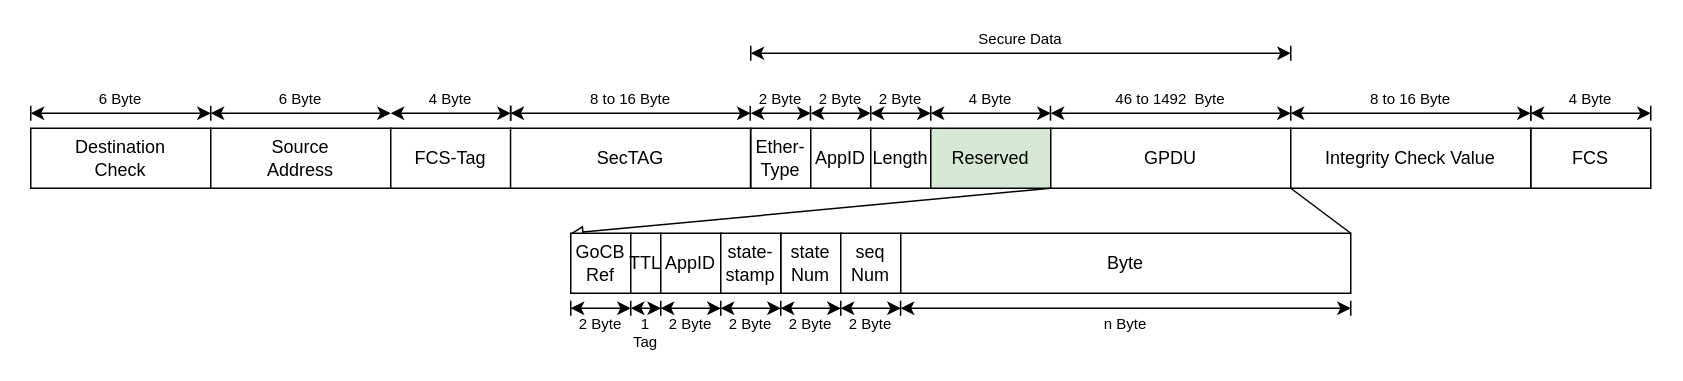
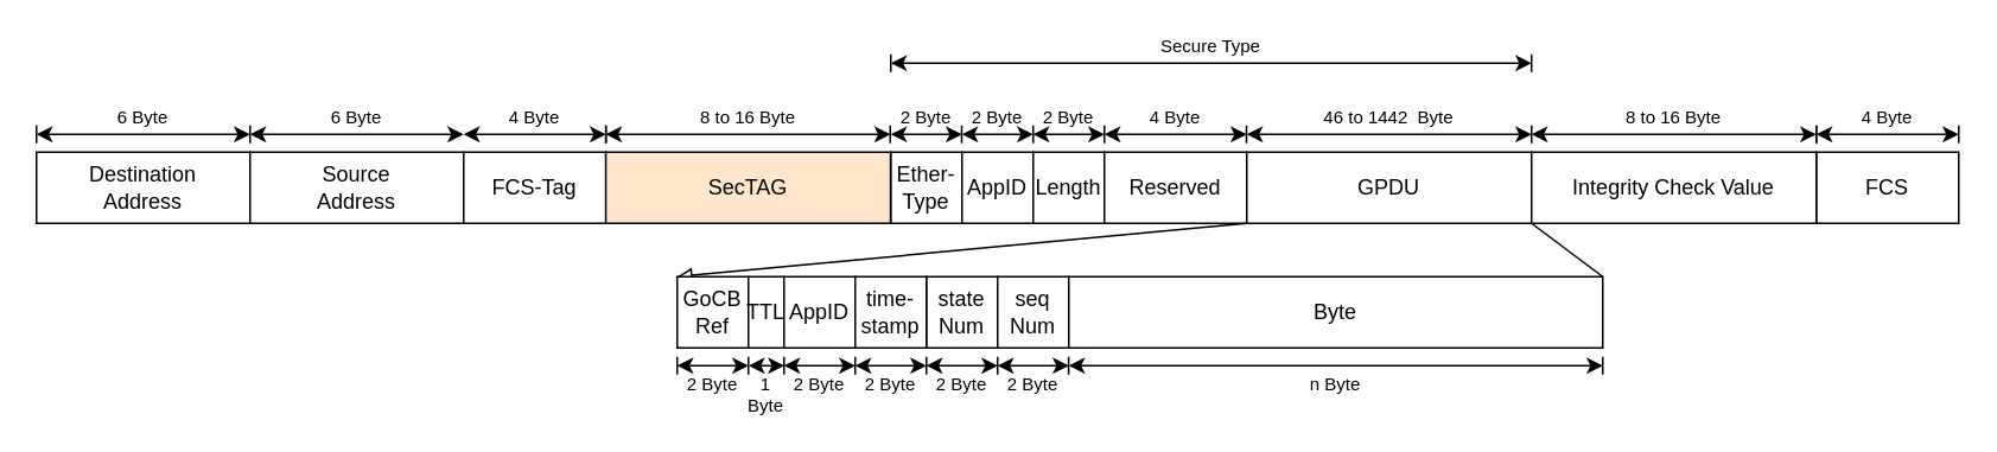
  <mxCell id="0" />
  <mxCell id="1" parent="0" />
  <mxCell id="2" value="" style="endArrow=classic;startArrow=classic;html=1;rounded=0;" parent="1" edge="1"><mxGeometry width="50" height="50" relative="1" as="geometry"><mxPoint x="20" y="75" as="sourcePoint" /><mxPoint y="75" as="targetPoint" x="140" /></mxGeometry></mxCell>
  <mxCell id="3" value="" style="endArrow=none;html=1;rounded=0;" parent="1" edge="1"><mxGeometry width="50" height="50" relative="1" as="geometry"><mxPoint x="20" y="80" as="sourcePoint" /><mxPoint x="20" y="70" as="targetPoint" /></mxGeometry></mxCell>
  <mxCell id="4" value="" style="endArrow=none;html=1;rounded=0;" parent="1" edge="1"><mxGeometry width="50" height="50" relative="1" as="geometry"><mxPoint y="80" as="sourcePoint" x="140" /><mxPoint y="70" as="targetPoint" x="140" /></mxGeometry></mxCell>
  <mxCell id="5" value="" style="endArrow=classic;startArrow=classic;html=1;rounded=0;" parent="1" edge="1"><mxGeometry width="50" height="50" relative="1" as="geometry"><mxPoint y="75" as="sourcePoint" x="140" /><mxPoint x="260" y="75" as="targetPoint" /></mxGeometry></mxCell>
  <mxCell id="6" value="" style="endArrow=none;html=1;rounded=0;" parent="1" edge="1"><mxGeometry width="50" height="50" relative="1" as="geometry"><mxPoint x="339.86" y="80" as="sourcePoint" /><mxPoint x="339.86" y="70" as="targetPoint" /></mxGeometry></mxCell>
  <mxCell id="7" value="" style="endArrow=classic;startArrow=classic;html=1;rounded=0;" parent="1" edge="1"><mxGeometry width="50" height="50" relative="1" as="geometry"><mxPoint x="260" y="75" as="sourcePoint" /><mxPoint x="340" y="75" as="targetPoint" /></mxGeometry></mxCell>
  <mxCell id="8" value="" style="endArrow=classic;startArrow=classic;html=1;rounded=0;" parent="1" edge="1"><mxGeometry width="50" height="50" relative="1" as="geometry"><mxPoint x="500" y="75" as="sourcePoint" /><mxPoint x="540" y="75" as="targetPoint" /></mxGeometry></mxCell>
  <mxCell id="9" value="" style="endArrow=classic;startArrow=classic;html=1;rounded=0;" parent="1" edge="1"><mxGeometry width="50" height="50" relative="1" as="geometry"><mxPoint x="540" y="75" as="sourcePoint" /><mxPoint x="580" y="75" as="targetPoint" /></mxGeometry></mxCell>
  <mxCell id="10" value="" style="endArrow=classic;startArrow=classic;html=1;rounded=0;" parent="1" edge="1"><mxGeometry width="50" height="50" relative="1" as="geometry"><mxPoint x="580" y="75" as="sourcePoint" /><mxPoint x="620" y="75" as="targetPoint" /></mxGeometry></mxCell>
  <mxCell id="11" value="" style="endArrow=classic;startArrow=classic;html=1;rounded=0;" parent="1" edge="1"><mxGeometry width="50" height="50" relative="1" as="geometry"><mxPoint x="620" y="75" as="sourcePoint" /><mxPoint x="700" y="75" as="targetPoint" /></mxGeometry></mxCell>
  <mxCell id="12" value="" style="endArrow=classic;startArrow=classic;html=1;rounded=0;" parent="1" edge="1"><mxGeometry width="50" height="50" relative="1" as="geometry"><mxPoint x="700" y="75" as="sourcePoint" /><mxPoint x="860" y="75" as="targetPoint" /></mxGeometry></mxCell>
  <mxCell id="13" value="" style="endArrow=classic;startArrow=classic;html=1;rounded=0;" parent="1" edge="1"><mxGeometry width="50" height="50" relative="1" as="geometry"><mxPoint x="1020" y="75" as="sourcePoint" /><mxPoint x="1100" y="75" as="targetPoint" /></mxGeometry></mxCell>
  <mxCell id="14" value="" style="endArrow=none;html=1;rounded=0;" parent="1" edge="1"><mxGeometry width="50" height="50" relative="1" as="geometry"><mxPoint x="340" y="80" as="sourcePoint" /><mxPoint x="340" y="70" as="targetPoint" /></mxGeometry></mxCell>
  <mxCell id="15" value="" style="endArrow=none;html=1;rounded=0;" parent="1" edge="1"><mxGeometry width="50" height="50" relative="1" as="geometry"><mxPoint x="539.84" y="80" as="sourcePoint" /><mxPoint x="539.84" y="70" as="targetPoint" /></mxGeometry></mxCell>
  <mxCell id="16" value="" style="endArrow=none;html=1;rounded=0;" parent="1" edge="1"><mxGeometry width="50" height="50" relative="1" as="geometry"><mxPoint x="580" y="80" as="sourcePoint" /><mxPoint x="580" y="70" as="targetPoint" /></mxGeometry></mxCell>
  <mxCell id="17" value="" style="endArrow=none;html=1;rounded=0;" parent="1" edge="1"><mxGeometry width="50" height="50" relative="1" as="geometry"><mxPoint x="620" y="80" as="sourcePoint" /><mxPoint x="620" y="70" as="targetPoint" /></mxGeometry></mxCell>
  <mxCell id="18" value="" style="endArrow=none;html=1;rounded=0;" parent="1" edge="1"><mxGeometry width="50" height="50" relative="1" as="geometry"><mxPoint x="699.84" y="80" as="sourcePoint" /><mxPoint x="699.84" y="70" as="targetPoint" /></mxGeometry></mxCell>
  <mxCell id="19" value="" style="endArrow=none;html=1;rounded=0;" parent="1" edge="1"><mxGeometry width="50" height="50" relative="1" as="geometry"><mxPoint x="1020" y="80" as="sourcePoint" /><mxPoint x="1020" y="70" as="targetPoint" /></mxGeometry></mxCell>
  <mxCell id="20" value="" style="endArrow=none;html=1;rounded=0;" parent="1" edge="1"><mxGeometry width="50" height="50" relative="1" as="geometry"><mxPoint x="1100" y="80" as="sourcePoint" /><mxPoint x="1100" y="70" as="targetPoint" /></mxGeometry></mxCell>
- <mxCell id="21" value="&lt;font style=&quot;font-size: 12px;&quot;&gt;Destination &lt;br style=&quot;&quot;&gt;Check&lt;/font&gt;" style="rounded=0;whiteSpace=wrap;html=1;" parent="1" vertex="1"><mxGeometry x="20" y="85" width="120" height="40" as="geometry" /></mxCell>
+ <mxCell id="21" value="&lt;font style=&quot;font-size: 12px;&quot;&gt;Destination &lt;br style=&quot;&quot;&gt;Address&lt;/font&gt;" style="rounded=0;whiteSpace=wrap;html=1;" parent="1" vertex="1"><mxGeometry x="20" y="85" width="120" height="40" as="geometry" /></mxCell>
  <mxCell id="22" value="&lt;font style=&quot;font-size: 12px;&quot;&gt;Source &lt;br&gt;Address&lt;/font&gt;" style="rounded=0;whiteSpace=wrap;html=1;" parent="1" vertex="1"><mxGeometry y="85" width="120" height="40" as="geometry" x="140" /></mxCell>
  <mxCell id="23" value="&lt;font style=&quot;font-size: 12px;&quot;&gt;FCS-Tag&lt;/font&gt;" style="rounded=0;whiteSpace=wrap;html=1;" parent="1" vertex="1"><mxGeometry x="260" y="85" width="80" height="40" as="geometry" /></mxCell>
  <mxCell id="24" value="&lt;font style=&quot;font-size: 12px;&quot;&gt;Ether-Type&lt;/font&gt;" style="rounded=0;whiteSpace=wrap;html=1;" parent="1" vertex="1"><mxGeometry x="500" y="85" width="40" height="40" as="geometry" /></mxCell>
  <mxCell id="25" value="&lt;font style=&quot;font-size: 12px;&quot;&gt;AppID&lt;/font&gt;" style="rounded=0;whiteSpace=wrap;html=1;" parent="1" vertex="1"><mxGeometry x="540" y="85" width="40" height="40" as="geometry" /></mxCell>
  <mxCell id="26" value="Length" style="rounded=0;whiteSpace=wrap;html=1;" parent="1" vertex="1"><mxGeometry x="580" y="85" width="40" height="40" as="geometry" /></mxCell>
- <mxCell id="27" value="&lt;font style=&quot;font-size: 12px;&quot;&gt;Reserved&lt;/font&gt;" style="rounded=0;whiteSpace=wrap;html=1;fillColor=#d5e8d4;" parent="1" vertex="1"><mxGeometry x="620" y="85" width="80" height="40" as="geometry" /></mxCell>
+ <mxCell id="27" value="&lt;font style=&quot;font-size: 12px;&quot;&gt;Reserved&lt;/font&gt;" style="rounded=0;whiteSpace=wrap;html=1;" parent="1" vertex="1"><mxGeometry x="620" y="85" width="80" height="40" as="geometry" /></mxCell>
  <mxCell id="28" value="&lt;font style=&quot;font-size: 12px;&quot;&gt;GPDU&lt;/font&gt;" style="rounded=0;whiteSpace=wrap;html=1;" parent="1" vertex="1"><mxGeometry x="700" y="85" width="160" height="40" as="geometry" /></mxCell>
  <mxCell id="29" value="&lt;font style=&quot;font-size: 12px;&quot;&gt;FCS&lt;/font&gt;" style="rounded=0;whiteSpace=wrap;html=1;" parent="1" vertex="1"><mxGeometry x="1020" y="85" width="80" height="40" as="geometry" /></mxCell>
  <mxCell id="30" value="6 Byte" style="text;html=1;strokeColor=none;fillColor=none;align=center;verticalAlign=middle;whiteSpace=wrap;rounded=0;fontSize=10;" parent="1" vertex="1"><mxGeometry x="50" y="60" width="60" height="10" as="geometry" /></mxCell>
  <mxCell id="31" value="6 Byte" style="text;html=1;strokeColor=none;fillColor=none;align=center;verticalAlign=middle;whiteSpace=wrap;rounded=0;fontSize=10;" parent="1" vertex="1"><mxGeometry x="170" y="60" width="60" height="10" as="geometry" /></mxCell>
  <mxCell id="32" value="4 Byte" style="text;html=1;strokeColor=none;fillColor=none;align=center;verticalAlign=middle;whiteSpace=wrap;rounded=0;fontSize=10;" parent="1" vertex="1"><mxGeometry x="270" y="60" width="60" height="10" as="geometry" /></mxCell>
  <mxCell id="33" value="2 Byte" style="text;html=1;strokeColor=none;fillColor=none;align=center;verticalAlign=middle;whiteSpace=wrap;rounded=0;fontSize=10;" parent="1" vertex="1"><mxGeometry x="500" y="60" width="40" height="10" as="geometry" /></mxCell>
  <mxCell id="34" value="2 Byte" style="text;html=1;strokeColor=none;fillColor=none;align=center;verticalAlign=middle;whiteSpace=wrap;rounded=0;fontSize=10;" parent="1" vertex="1"><mxGeometry x="540" y="60" width="40" height="10" as="geometry" /></mxCell>
  <mxCell id="35" value="2 Byte" style="text;html=1;strokeColor=none;fillColor=none;align=center;verticalAlign=middle;whiteSpace=wrap;rounded=0;fontSize=10;" parent="1" vertex="1"><mxGeometry x="580" y="60" width="40" height="10" as="geometry" /></mxCell>
  <mxCell id="36" value="4 Byte" style="text;html=1;strokeColor=none;fillColor=none;align=center;verticalAlign=middle;whiteSpace=wrap;rounded=0;fontSize=10;" parent="1" vertex="1"><mxGeometry x="620" y="60" width="80" height="10" as="geometry" /></mxCell>
- <mxCell id="37" value="46 to 1492&amp;nbsp; Byte" style="text;html=1;strokeColor=none;fillColor=none;align=center;verticalAlign=middle;whiteSpace=wrap;rounded=0;fontSize=10;" parent="1" vertex="1"><mxGeometry x="700" y="60" width="160" height="10" as="geometry" /></mxCell>
+ <mxCell id="37" value="46 to 1442&amp;nbsp; Byte" style="text;html=1;strokeColor=none;fillColor=none;align=center;verticalAlign=middle;whiteSpace=wrap;rounded=0;fontSize=10;" parent="1" vertex="1"><mxGeometry x="700" y="60" width="160" height="10" as="geometry" /></mxCell>
  <mxCell id="38" value="4 Byte" style="text;html=1;strokeColor=none;fillColor=none;align=center;verticalAlign=middle;whiteSpace=wrap;rounded=0;fontSize=10;" parent="1" vertex="1"><mxGeometry x="1020" y="60" width="80" height="10" as="geometry" /></mxCell>
  <mxCell id="39" value="" style="endArrow=block;html=1;rounded=0;exitX=0;exitY=1;exitDx=0;exitDy=0;entryX=0;entryY=0;entryDx=0;entryDy=0;endFill=0;" parent="1" source="28" target="41" edge="1"><mxGeometry width="50" height="50" relative="1" as="geometry"><mxPoint x="630" y="195" as="sourcePoint" /><mxPoint x="220" y="155" as="targetPoint" /></mxGeometry></mxCell>
  <mxCell id="40" value="" style="endArrow=none;html=1;rounded=0;exitX=1;exitY=1;exitDx=0;exitDy=0;entryX=1;entryY=0;entryDx=0;entryDy=0;endFill=0;" parent="1" source="28" edge="1"><mxGeometry width="50" height="50" relative="1" as="geometry"><mxPoint x="930" y="195" as="sourcePoint" /><mxPoint x="900" y="155" as="targetPoint" /></mxGeometry></mxCell>
  <mxCell id="41" value="GoCB&lt;br&gt;Ref" style="rounded=0;whiteSpace=wrap;html=1;" vertex="1" parent="1"><mxGeometry x="380" y="155" width="40" height="40" as="geometry" /></mxCell>
  <mxCell id="42" value="TTL" style="rounded=0;whiteSpace=wrap;html=1;" vertex="1" parent="1"><mxGeometry x="420" y="155" width="20" height="40" as="geometry" /></mxCell>
  <mxCell id="43" value="AppID" style="rounded=0;whiteSpace=wrap;html=1;" vertex="1" parent="1"><mxGeometry x="440" y="155" width="40" height="40" as="geometry" /></mxCell>
  <mxCell id="44" value="&lt;font style=&quot;font-size: 12px;&quot;&gt;state&lt;br&gt;Num&lt;br&gt;&lt;/font&gt;" style="rounded=0;whiteSpace=wrap;html=1;" vertex="1" parent="1"><mxGeometry x="520" y="155" width="40" height="40" as="geometry" /></mxCell>
  <mxCell id="45" value="&lt;font style=&quot;&quot;&gt;&lt;font style=&quot;font-size: 12px;&quot;&gt;seq&lt;br&gt;&lt;/font&gt;Num&lt;br&gt;&lt;/font&gt;" style="rounded=0;whiteSpace=wrap;html=1;" vertex="1" parent="1"><mxGeometry x="560" y="155" width="40" height="40" as="geometry" /></mxCell>
  <mxCell id="46" value="Byte" style="rounded=0;whiteSpace=wrap;html=1;" vertex="1" parent="1"><mxGeometry x="600" y="155" width="300" height="40" as="geometry" /></mxCell>
  <mxCell id="47" value="" style="endArrow=none;html=1;rounded=0;" edge="1" parent="1"><mxGeometry width="50" height="50" relative="1" as="geometry"><mxPoint x="380" y="210" as="sourcePoint" /><mxPoint x="380" y="200" as="targetPoint" /></mxGeometry></mxCell>
  <mxCell id="48" value="" style="endArrow=classic;startArrow=classic;html=1;rounded=0;" edge="1" parent="1"><mxGeometry width="50" height="50" relative="1" as="geometry"><mxPoint x="380" y="205" as="sourcePoint" /><mxPoint x="420" y="205" as="targetPoint" /></mxGeometry></mxCell>
  <mxCell id="49" value="" style="endArrow=classic;startArrow=classic;html=1;rounded=0;" edge="1" parent="1"><mxGeometry width="50" height="50" relative="1" as="geometry"><mxPoint x="440" y="205" as="sourcePoint" /><mxPoint x="480" y="205" as="targetPoint" /></mxGeometry></mxCell>
  <mxCell id="50" value="" style="endArrow=none;html=1;rounded=0;" edge="1" parent="1"><mxGeometry width="50" height="50" relative="1" as="geometry"><mxPoint x="440" y="210" as="sourcePoint" /><mxPoint x="440" y="200" as="targetPoint" /></mxGeometry></mxCell>
  <mxCell id="51" value="" style="endArrow=none;html=1;rounded=0;" edge="1" parent="1"><mxGeometry width="50" height="50" relative="1" as="geometry"><mxPoint x="480" y="210" as="sourcePoint" /><mxPoint x="480" y="200" as="targetPoint" /></mxGeometry></mxCell>
  <mxCell id="52" value="2 Byte" style="text;html=1;strokeColor=none;fillColor=none;align=center;verticalAlign=middle;whiteSpace=wrap;rounded=0;fontSize=10;" vertex="1" parent="1"><mxGeometry x="440" y="210" width="40" height="10" as="geometry" /></mxCell>
  <mxCell id="53" value="2 Byte" style="text;html=1;strokeColor=none;fillColor=none;align=center;verticalAlign=middle;whiteSpace=wrap;rounded=0;fontSize=10;" vertex="1" parent="1"><mxGeometry x="380" y="210" width="40" height="10" as="geometry" /></mxCell>
- <mxCell id="54" value="1 &lt;br&gt;Tag" style="text;html=1;strokeColor=none;fillColor=none;align=center;verticalAlign=middle;whiteSpace=wrap;rounded=0;fontSize=10;spacing=2;spacingBottom=0;" vertex="1" parent="1"><mxGeometry x="420" y="210" width="20" height="22" as="geometry" /></mxCell>
+ <mxCell id="54" value="1 &lt;br&gt;Byte" style="text;html=1;strokeColor=none;fillColor=none;align=center;verticalAlign=middle;whiteSpace=wrap;rounded=0;fontSize=10;spacing=2;spacingBottom=0;" vertex="1" parent="1"><mxGeometry x="420" y="210" width="20" height="22" as="geometry" /></mxCell>
  <mxCell id="55" value="" style="endArrow=classic;startArrow=classic;html=1;rounded=0;" edge="1" parent="1"><mxGeometry width="50" height="50" relative="1" as="geometry"><mxPoint x="480" y="205" as="sourcePoint" /><mxPoint x="520" y="205" as="targetPoint" /></mxGeometry></mxCell>
  <mxCell id="56" value="n Byte" style="text;html=1;strokeColor=none;fillColor=none;align=center;verticalAlign=middle;whiteSpace=wrap;rounded=0;fontSize=10;" vertex="1" parent="1"><mxGeometry x="730" y="210" width="40" height="10" as="geometry" /></mxCell>
  <mxCell id="57" value="" style="endArrow=none;html=1;rounded=0;" edge="1" parent="1"><mxGeometry width="50" height="50" relative="1" as="geometry"><mxPoint x="520" y="210" as="sourcePoint" /><mxPoint x="520" y="200" as="targetPoint" /></mxGeometry></mxCell>
  <mxCell id="58" value="" style="endArrow=classic;startArrow=classic;html=1;rounded=0;" edge="1" parent="1"><mxGeometry width="50" height="50" relative="1" as="geometry"><mxPoint x="520" y="205" as="sourcePoint" /><mxPoint x="560" y="205" as="targetPoint" /></mxGeometry></mxCell>
  <mxCell id="59" value="" style="endArrow=none;html=1;rounded=0;" edge="1" parent="1"><mxGeometry width="50" height="50" relative="1" as="geometry"><mxPoint x="560" y="210" as="sourcePoint" /><mxPoint x="560" y="200" as="targetPoint" /></mxGeometry></mxCell>
  <mxCell id="60" value="" style="endArrow=classic;startArrow=classic;html=1;rounded=0;" edge="1" parent="1"><mxGeometry width="50" height="50" relative="1" as="geometry"><mxPoint x="600" y="205" as="sourcePoint" /><mxPoint x="900" y="205" as="targetPoint" /></mxGeometry></mxCell>
  <mxCell id="61" value="" style="endArrow=none;html=1;rounded=0;" edge="1" parent="1"><mxGeometry width="50" height="50" relative="1" as="geometry"><mxPoint x="599.89" y="210" as="sourcePoint" /><mxPoint x="599.89" y="200" as="targetPoint" /></mxGeometry></mxCell>
  <mxCell id="62" value="" style="endArrow=classic;startArrow=classic;html=1;rounded=0;" edge="1" parent="1"><mxGeometry width="50" height="50" relative="1" as="geometry"><mxPoint x="560" y="205" as="sourcePoint" /><mxPoint x="600" y="205" as="targetPoint" /></mxGeometry></mxCell>
  <mxCell id="63" value="" style="endArrow=none;html=1;rounded=0;" edge="1" parent="1"><mxGeometry width="50" height="50" relative="1" as="geometry"><mxPoint x="420" y="210" as="sourcePoint" /><mxPoint x="420" y="200" as="targetPoint" /></mxGeometry></mxCell>
  <mxCell id="64" value="" style="endArrow=classic;startArrow=classic;html=1;rounded=0;" edge="1" parent="1"><mxGeometry width="50" height="50" relative="1" as="geometry"><mxPoint x="420.11" y="205" as="sourcePoint" /><mxPoint x="440.11" y="205" as="targetPoint" /></mxGeometry></mxCell>
- <mxCell id="65" value="state-stamp" style="rounded=0;whiteSpace=wrap;html=1;" vertex="1" parent="1"><mxGeometry x="480" y="155" width="40" height="40" as="geometry" /></mxCell>
+ <mxCell id="65" value="time-stamp" style="rounded=0;whiteSpace=wrap;html=1;" vertex="1" parent="1"><mxGeometry x="480" y="155" width="40" height="40" as="geometry" /></mxCell>
  <mxCell id="66" value="2 Byte" style="text;html=1;strokeColor=none;fillColor=none;align=center;verticalAlign=middle;whiteSpace=wrap;rounded=0;fontSize=10;" vertex="1" parent="1"><mxGeometry x="480" y="210" width="40" height="10" as="geometry" /></mxCell>
  <mxCell id="67" value="2 Byte" style="text;html=1;strokeColor=none;fillColor=none;align=center;verticalAlign=middle;whiteSpace=wrap;rounded=0;fontSize=10;" vertex="1" parent="1"><mxGeometry x="520" y="210" width="40" height="10" as="geometry" /></mxCell>
  <mxCell id="68" value="2 Byte" style="text;html=1;strokeColor=none;fillColor=none;align=center;verticalAlign=middle;whiteSpace=wrap;rounded=0;fontSize=10;" vertex="1" parent="1"><mxGeometry x="560" y="210" width="40" height="10" as="geometry" /></mxCell>
  <mxCell id="69" value="" style="endArrow=none;html=1;rounded=0;" edge="1" parent="1"><mxGeometry width="50" height="50" relative="1" as="geometry"><mxPoint x="900" y="210" as="sourcePoint" /><mxPoint x="900" y="200" as="targetPoint" /></mxGeometry></mxCell>
- <mxCell id="70" value="SecTAG" style="rounded=0;whiteSpace=wrap;html=1;" vertex="1" parent="1"><mxGeometry x="339.86" y="85" width="160" height="40" as="geometry" /></mxCell>
+ <mxCell id="70" value="SecTAG" style="rounded=0;whiteSpace=wrap;html=1;fillColor=#ffe6cc;" vertex="1" parent="1"><mxGeometry x="339.86" y="85" width="160" height="40" as="geometry" /></mxCell>
  <mxCell id="71" value="" style="endArrow=none;html=1;rounded=0;" edge="1" parent="1"><mxGeometry width="50" height="50" relative="1" as="geometry"><mxPoint x="499.67" y="80" as="sourcePoint" /><mxPoint x="499.67" y="70" as="targetPoint" /></mxGeometry></mxCell>
  <mxCell id="72" value="" style="endArrow=classic;startArrow=classic;html=1;rounded=0;" edge="1" parent="1"><mxGeometry width="50" height="50" relative="1" as="geometry"><mxPoint x="339.86" y="75" as="sourcePoint" /><mxPoint x="499.86" y="75" as="targetPoint" /></mxGeometry></mxCell>
  <mxCell id="73" value="8 to 16 Byte" style="text;html=1;strokeColor=none;fillColor=none;align=center;verticalAlign=middle;whiteSpace=wrap;rounded=0;fontSize=10;" vertex="1" parent="1"><mxGeometry x="389.86" y="60" width="60" height="10" as="geometry" /></mxCell>
  <mxCell id="74" value="&lt;font style=&quot;font-size: 12px;&quot;&gt;Integrity Check Value&lt;/font&gt;" style="rounded=0;whiteSpace=wrap;html=1;" vertex="1" parent="1"><mxGeometry x="860" y="85" width="160" height="40" as="geometry" /></mxCell>
  <mxCell id="75" value="" style="endArrow=none;html=1;rounded=0;" edge="1" parent="1"><mxGeometry width="50" height="50" relative="1" as="geometry"><mxPoint x="860" y="80" as="sourcePoint" /><mxPoint x="860" y="70" as="targetPoint" /></mxGeometry></mxCell>
  <mxCell id="76" value="" style="endArrow=classic;startArrow=classic;html=1;rounded=0;" edge="1" parent="1"><mxGeometry width="50" height="50" relative="1" as="geometry"><mxPoint x="860" y="75" as="sourcePoint" /><mxPoint x="1020" y="75" as="targetPoint" /></mxGeometry></mxCell>
  <mxCell id="77" value="8 to 16 Byte" style="text;html=1;strokeColor=none;fillColor=none;align=center;verticalAlign=middle;whiteSpace=wrap;rounded=0;fontSize=10;" vertex="1" parent="1"><mxGeometry x="860" y="60" width="160" height="10" as="geometry" /></mxCell>
  <mxCell id="78" value="" style="endArrow=none;html=1;rounded=0;" edge="1" parent="1"><mxGeometry width="50" height="50" relative="1" as="geometry"><mxPoint x="1020" y="80" as="sourcePoint" /><mxPoint x="1020" y="70" as="targetPoint" /></mxGeometry></mxCell>
  <mxCell id="79" value="" style="endArrow=classic;startArrow=classic;html=1;rounded=0;" edge="1" parent="1"><mxGeometry width="50" height="50" relative="1" as="geometry"><mxPoint x="500" y="35" as="sourcePoint" /><mxPoint x="860" y="35" as="targetPoint" /></mxGeometry></mxCell>
  <mxCell id="80" value="" style="endArrow=none;html=1;rounded=0;" edge="1" parent="1"><mxGeometry width="50" height="50" relative="1" as="geometry"><mxPoint x="500" y="40" as="sourcePoint" /><mxPoint x="500" y="30" as="targetPoint" /></mxGeometry></mxCell>
  <mxCell id="81" value="" style="endArrow=none;html=1;rounded=0;" edge="1" parent="1"><mxGeometry width="50" height="50" relative="1" as="geometry"><mxPoint x="860" y="40" as="sourcePoint" /><mxPoint x="860" y="30" as="targetPoint" /></mxGeometry></mxCell>
- <mxCell id="82" value="Secure Data" style="text;html=1;strokeColor=none;fillColor=none;align=center;verticalAlign=middle;whiteSpace=wrap;rounded=0;fontSize=10;" vertex="1" parent="1"><mxGeometry x="500" y="20" width="360" height="10" as="geometry" /></mxCell>
+ <mxCell id="82" value="Secure Type" style="text;html=1;strokeColor=none;fillColor=none;align=center;verticalAlign=middle;whiteSpace=wrap;rounded=0;fontSize=10;" vertex="1" parent="1"><mxGeometry x="500" y="20" width="360" height="10" as="geometry" /></mxCell>
